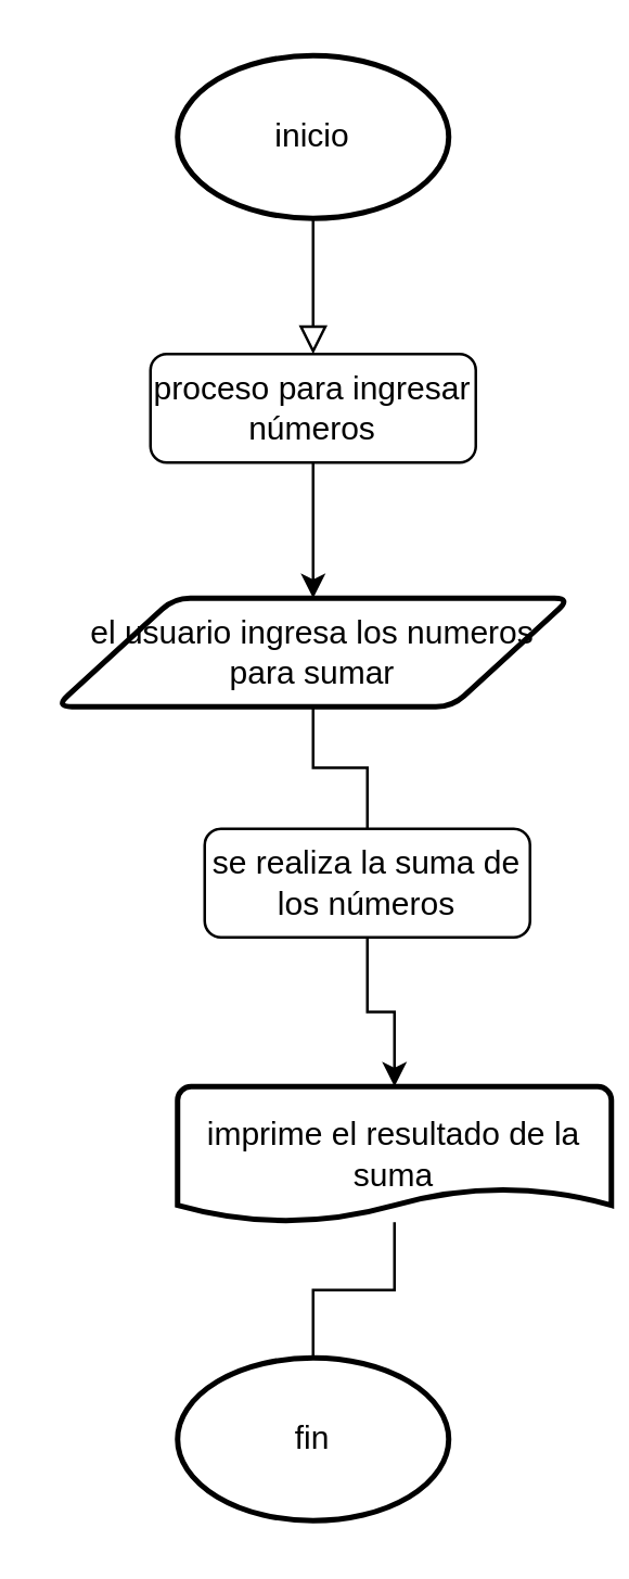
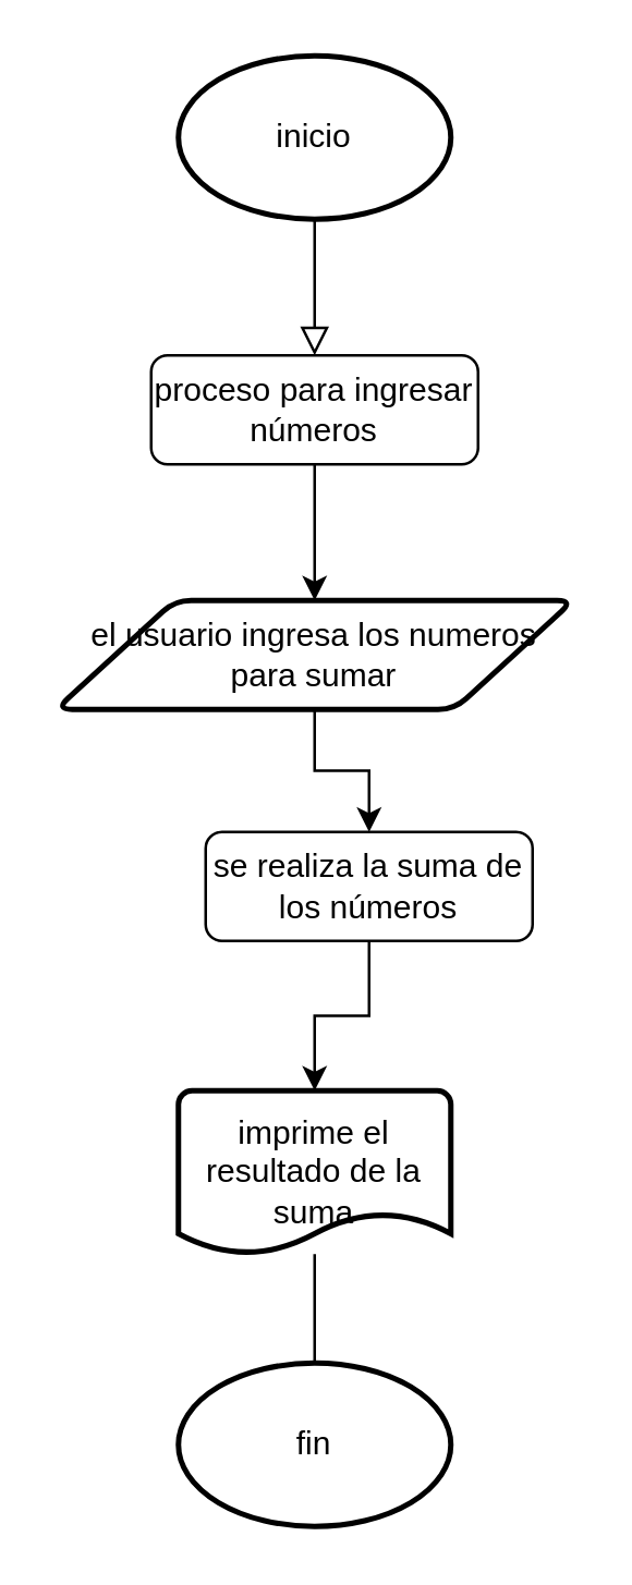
  <mxCell id="0" />
  <mxCell id="1" parent="0" />
  <mxCell id="2" value="" style="rounded=0;html=1;jettySize=auto;orthogonalLoop=1;fontSize=11;endArrow=block;endFill=0;endSize=8;strokeWidth=1;shadow=0;labelBackgroundColor=none;edgeStyle=orthogonalEdgeStyle;" parent="1" edge="1"><mxGeometry relative="1" as="geometry"><mxPoint x="115" y="80" as="sourcePoint" /><mxPoint x="115" y="130" as="targetPoint" /></mxGeometry></mxCell>
  <mxCell id="3" value="" style="edgeStyle=orthogonalEdgeStyle;rounded=0;orthogonalLoop=1;jettySize=auto;html=1;" edge="1" parent="1" source="4" target="6"><mxGeometry relative="1" as="geometry" /></mxCell>
  <mxCell id="4" value="proceso para ingresar números" style="rounded=1;whiteSpace=wrap;html=1;fontSize=12;glass=0;strokeWidth=1;shadow=0;" parent="1" vertex="1"><mxGeometry x="55" y="130" width="120" height="40" as="geometry" /></mxCell>
- <mxCell id="5" value="" style="edgeStyle=orthogonalEdgeStyle;rounded=0;orthogonalLoop=1;jettySize=auto;html=1;endArrow=none;" edge="1" parent="1" source="6" target="8"><mxGeometry relative="1" as="geometry" /></mxCell>
+ <mxCell id="5" value="" style="edgeStyle=orthogonalEdgeStyle;rounded=0;orthogonalLoop=1;jettySize=auto;html=1;" edge="1" parent="1" source="6" target="8"><mxGeometry relative="1" as="geometry" /></mxCell>
  <mxCell id="6" value="el usuario ingresa los numeros para sumar" style="shape=parallelogram;html=1;strokeWidth=2;perimeter=parallelogramPerimeter;whiteSpace=wrap;rounded=1;arcSize=12;size=0.23;" vertex="1" parent="1"><mxGeometry x="20" y="220" width="190" height="40" as="geometry" /></mxCell>
  <mxCell id="7" value="" style="edgeStyle=orthogonalEdgeStyle;rounded=0;orthogonalLoop=1;jettySize=auto;html=1;" edge="1" parent="1" source="8" target="10"><mxGeometry relative="1" as="geometry" /></mxCell>
  <mxCell id="8" value="se realiza la suma de los números" style="rounded=1;whiteSpace=wrap;html=1;fontSize=12;glass=0;strokeWidth=1;shadow=0;" vertex="1" parent="1"><mxGeometry x="75" y="305" width="120" height="40" as="geometry" /></mxCell>
  <mxCell id="9" value="" style="edgeStyle=orthogonalEdgeStyle;rounded=0;orthogonalLoop=1;jettySize=auto;html=1;endArrow=none;" edge="1" parent="1" source="10" target="11"><mxGeometry relative="1" as="geometry" /></mxCell>
- <mxCell id="10" value="imprime el resultado de la suma" style="strokeWidth=2;html=1;shape=mxgraph.flowchart.document2;whiteSpace=wrap;size=0.25;" vertex="1" parent="1"><mxGeometry x="65" y="400" width="160" height="50" as="geometry" /></mxCell>
+ <mxCell id="10" value="imprime el resultado de la suma" style="strokeWidth=2;html=1;shape=mxgraph.flowchart.document2;whiteSpace=wrap;size=0.25;" vertex="1" parent="1"><mxGeometry x="65" y="400" width="100" height="60" as="geometry" /></mxCell>
  <mxCell id="11" value="fin" style="strokeWidth=2;html=1;shape=mxgraph.flowchart.start_1;whiteSpace=wrap;" vertex="1" parent="1"><mxGeometry x="65" y="500" width="100" height="60" as="geometry" /></mxCell>
  <mxCell id="12" value="inicio" style="strokeWidth=2;html=1;shape=mxgraph.flowchart.start_1;whiteSpace=wrap;" vertex="1" parent="1"><mxGeometry x="65" y="20" width="100" height="60" as="geometry" /></mxCell>
